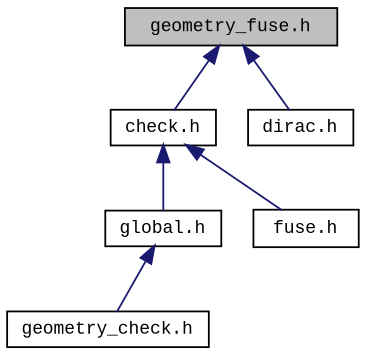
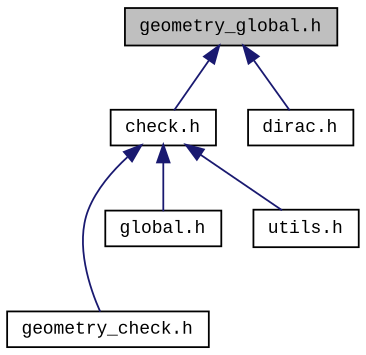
  digraph {
    fontname="Liberation Mono"
    node [color=black fillcolor=white fontname="Liberation Mono" fontsize=10 shape=record style=filled]
    edge [color=midnightblue dir=back fontname="Liberation Mono" fontsize=10 labelfontname=Helvetica labelfontsize=10 style=solid]
-   n1 [fillcolor=grey75 fontcolor=black height=0.2 label="geometry_fuse.h" width=0.4]
+   n1 [fillcolor=grey75 fontcolor=black height=0.2 label="geometry_global.h" width=0.4]
    n2 [height=0.2 label="check.h" width=0.4]
    n3 [height=0.2 label="dirac.h" width=0.4]
    n4 [height=0.2 label="geometry_check.h" width=0.4]
    n5 [height=0.2 label="global.h" width=0.4]
-   n6 [height=0.2 label="fuse.h" width=0.4]
+   n6 [height=0.2 label="utils.h" width=0.4]
    n1 -> n2
    n1 -> n3
-   n5 -> n4
+   n2 -> n4
    n2 -> n5
    n2 -> n6
  }
